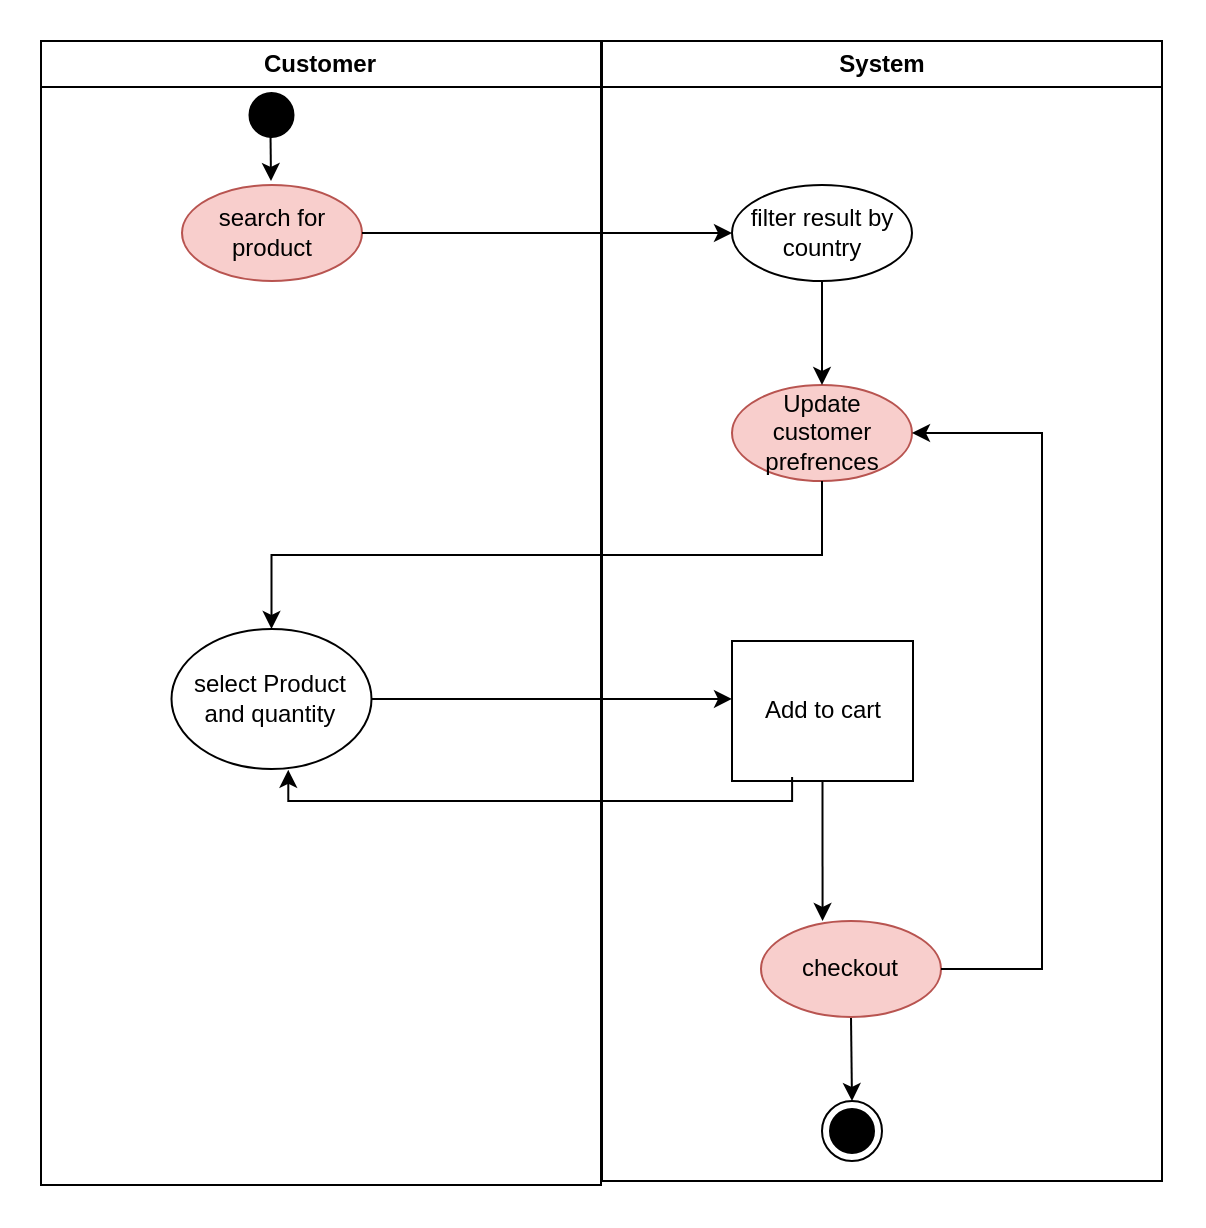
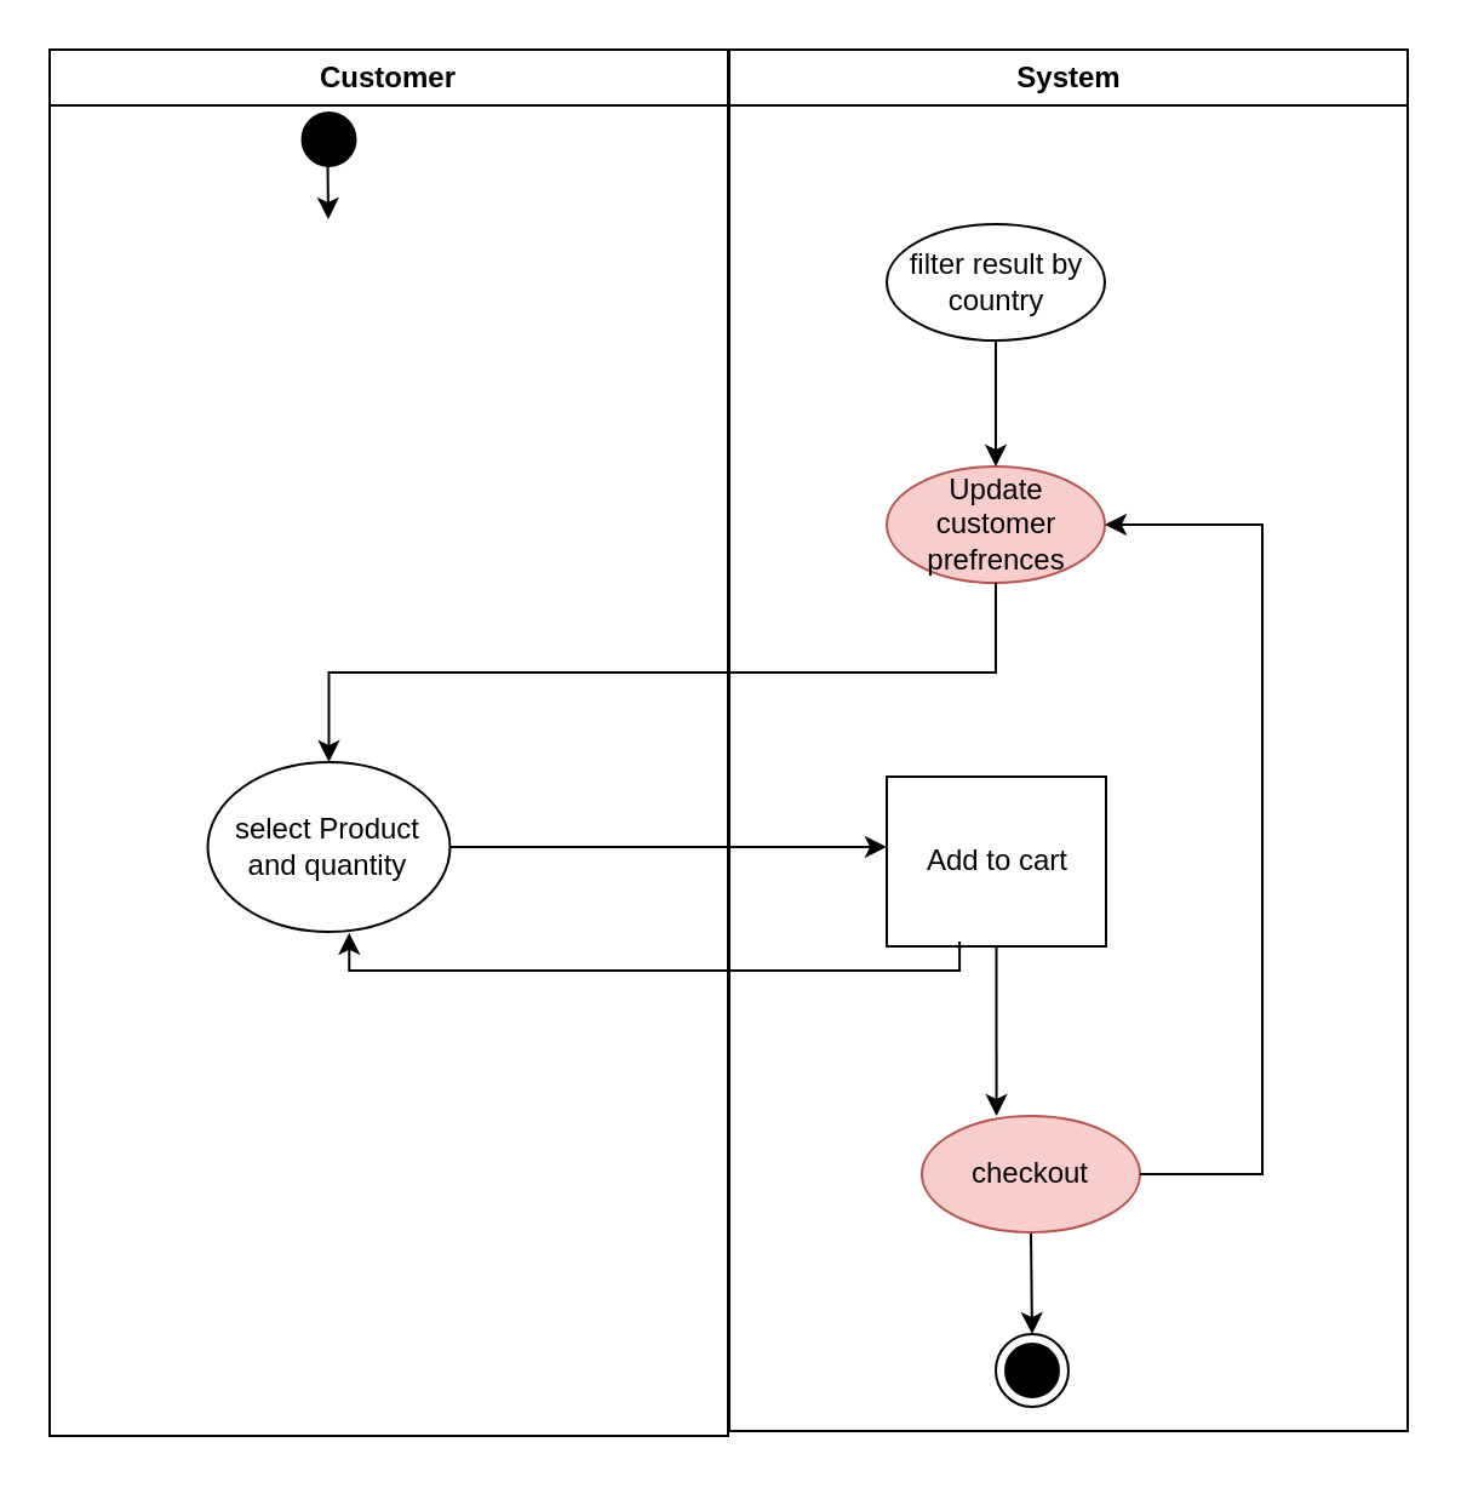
  <mxCell id="0" />
  <mxCell id="1" parent="0" />
  <mxCell id="2" value="Customer" style="swimlane;whiteSpace=wrap" parent="1" vertex="1"><mxGeometry x="20" y="20" width="280" height="572" as="geometry" /></mxCell>
  <mxCell id="3" value="" style="ellipse;shape=startState;fillColor=#000000;strokeColor=#000000;" parent="2" vertex="1"><mxGeometry x="100.25" y="22" width="30" height="30" as="geometry" /></mxCell>
- <mxCell id="4" value="search for product" style="ellipse;whiteSpace=wrap;html=1;strokeColor=#b85450;fillColor=#f8cecc;" parent="2" vertex="1"><mxGeometry x="70.5" y="72" width="90" height="48" as="geometry" /></mxCell>
  <mxCell id="5" value="" style="endArrow=classic;html=1;rounded=0;" parent="2" edge="1"><mxGeometry width="50" height="50" relative="1" as="geometry"><mxPoint x="114.75" y="46" as="sourcePoint" /><mxPoint x="115" y="70" as="targetPoint" /></mxGeometry></mxCell>
  <mxCell id="6" value="select Product and quantity" style="ellipse;whiteSpace=wrap;html=1;" parent="2" vertex="1"><mxGeometry x="65.25" y="294" width="100" height="70" as="geometry" /></mxCell>
  <mxCell id="7" value="System" style="swimlane;whiteSpace=wrap" parent="1" vertex="1"><mxGeometry x="300.5" y="20" width="280" height="570" as="geometry" /></mxCell>
  <mxCell id="8" style="edgeStyle=none;rounded=0;orthogonalLoop=1;jettySize=auto;html=1;endArrow=classic;endFill=1;entryX=0.5;entryY=0;entryDx=0;entryDy=0;" parent="7" source="9" target="15" edge="1"><mxGeometry relative="1" as="geometry"><mxPoint x="70.5" y="520" as="targetPoint" /></mxGeometry></mxCell>
  <mxCell id="9" value="checkout" style="ellipse;whiteSpace=wrap;html=1;strokeColor=#b85450;fillColor=#f8cecc;" parent="7" vertex="1"><mxGeometry x="79.5" y="440" width="90" height="48" as="geometry" /></mxCell>
  <mxCell id="10" value="Update customer prefrences" style="ellipse;whiteSpace=wrap;html=1;strokeColor=#b85450;fillColor=#f8cecc;" parent="7" vertex="1"><mxGeometry x="65" y="172" width="90" height="48" as="geometry" /></mxCell>
  <mxCell id="11" value="" style="endArrow=classic;html=1;rounded=0;edgeStyle=elbowEdgeStyle;exitX=1;exitY=0.5;exitDx=0;exitDy=0;entryX=1;entryY=0.5;entryDx=0;entryDy=0;" parent="7" source="9" target="10" edge="1"><mxGeometry width="50" height="50" relative="1" as="geometry"><mxPoint x="399.5" y="720" as="sourcePoint" /><mxPoint x="409.5" y="470" as="targetPoint" /><Array as="points"><mxPoint x="220" y="290" /></Array></mxGeometry></mxCell>
  <mxCell id="12" value="Add to cart" style="whiteSpace=wrap;html=1;rounded=0;" parent="7" vertex="1"><mxGeometry x="65" y="300" width="90.5" height="70" as="geometry" /></mxCell>
  <mxCell id="13" style="edgeStyle=none;rounded=0;orthogonalLoop=1;jettySize=auto;html=1;" parent="7" source="14" target="10" edge="1"><mxGeometry relative="1" as="geometry" /></mxCell>
  <mxCell id="14" value="filter result by country" style="ellipse;whiteSpace=wrap;html=1;" parent="7" vertex="1"><mxGeometry x="65" y="72" width="90" height="48" as="geometry" /></mxCell>
  <mxCell id="15" value="" style="ellipse;html=1;shape=endState;fillColor=#000000;strokeColor=#000000;" parent="7" vertex="1"><mxGeometry x="110" y="530" width="30" height="30" as="geometry" /></mxCell>
  <mxCell id="16" value="" style="endArrow=classic;html=1;rounded=0;exitX=0.5;exitY=1;exitDx=0;exitDy=0;entryX=0.342;entryY=0;entryDx=0;entryDy=0;entryPerimeter=0;" parent="7" source="12" target="9" edge="1"><mxGeometry width="50" height="50" relative="1" as="geometry"><mxPoint x="140" y="410" as="sourcePoint" /><mxPoint x="190" y="360" as="targetPoint" /></mxGeometry></mxCell>
  <mxCell id="17" value="" style="endArrow=classic;html=1;rounded=0;entryX=0.584;entryY=1.006;entryDx=0;entryDy=0;entryPerimeter=0;edgeStyle=elbowEdgeStyle;elbow=vertical;exitX=0.332;exitY=0.971;exitDx=0;exitDy=0;exitPerimeter=0;" parent="1" source="12" target="6" edge="1"><mxGeometry width="50" height="50" relative="1" as="geometry"><mxPoint x="354" y="392" as="sourcePoint" /><mxPoint x="210" y="390" as="targetPoint" /><Array as="points"><mxPoint x="250" y="400" /></Array></mxGeometry></mxCell>
  <mxCell id="18" style="edgeStyle=orthogonalEdgeStyle;rounded=0;orthogonalLoop=1;jettySize=auto;html=1;entryX=0;entryY=0.414;entryDx=0;entryDy=0;entryPerimeter=0;endArrow=classic;endFill=1;" parent="1" source="6" target="12" edge="1"><mxGeometry relative="1" as="geometry" /></mxCell>
  <mxCell id="19" value="" style="endArrow=classic;html=1;rounded=0;exitX=0.5;exitY=1;exitDx=0;exitDy=0;edgeStyle=elbowEdgeStyle;elbow=vertical;entryX=0.5;entryY=0;entryDx=0;entryDy=0;" parent="1" source="10" target="6" edge="1"><mxGeometry width="50" height="50" relative="1" as="geometry"><mxPoint x="420" y="310" as="sourcePoint" /><mxPoint x="411" y="300" as="targetPoint" /></mxGeometry></mxCell>
- <mxCell id="20" value="" style="endArrow=classic;html=1;rounded=0;exitX=1;exitY=0.5;exitDx=0;exitDy=0;" parent="1" source="4" target="14" edge="1"><mxGeometry width="50" height="50" relative="1" as="geometry"><mxPoint x="140" y="170" as="sourcePoint" /><mxPoint x="250" y="150" as="targetPoint" /></mxGeometry></mxCell>
